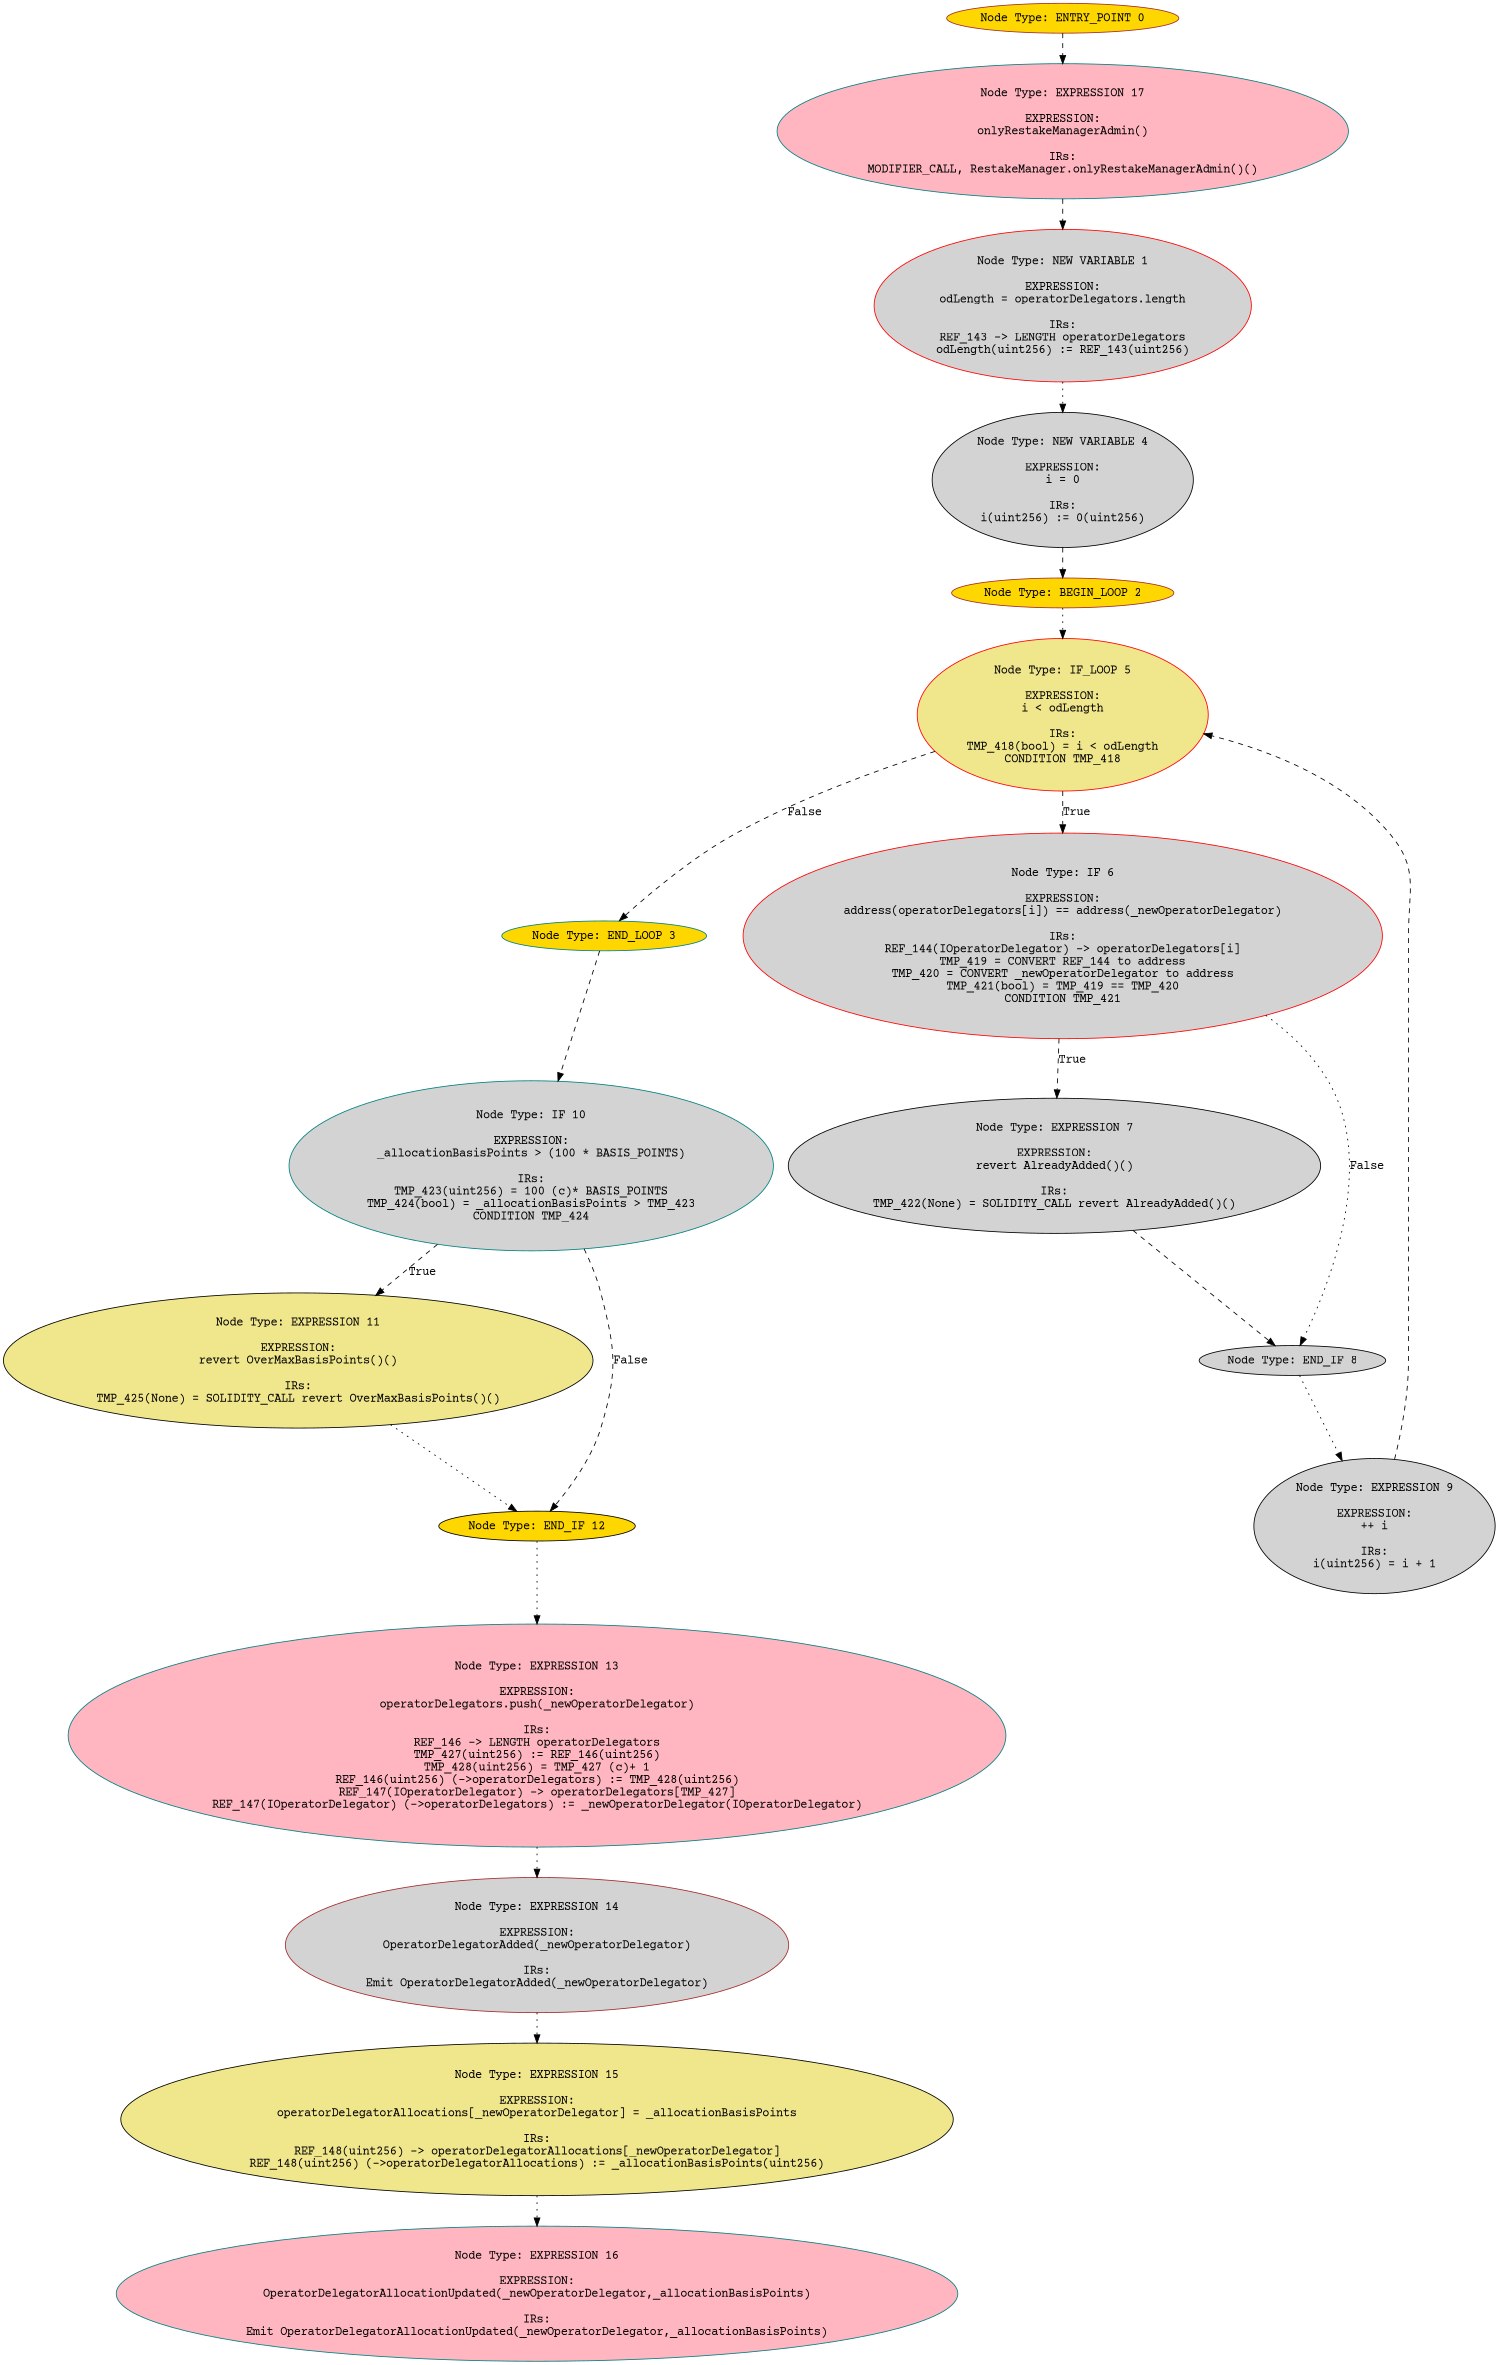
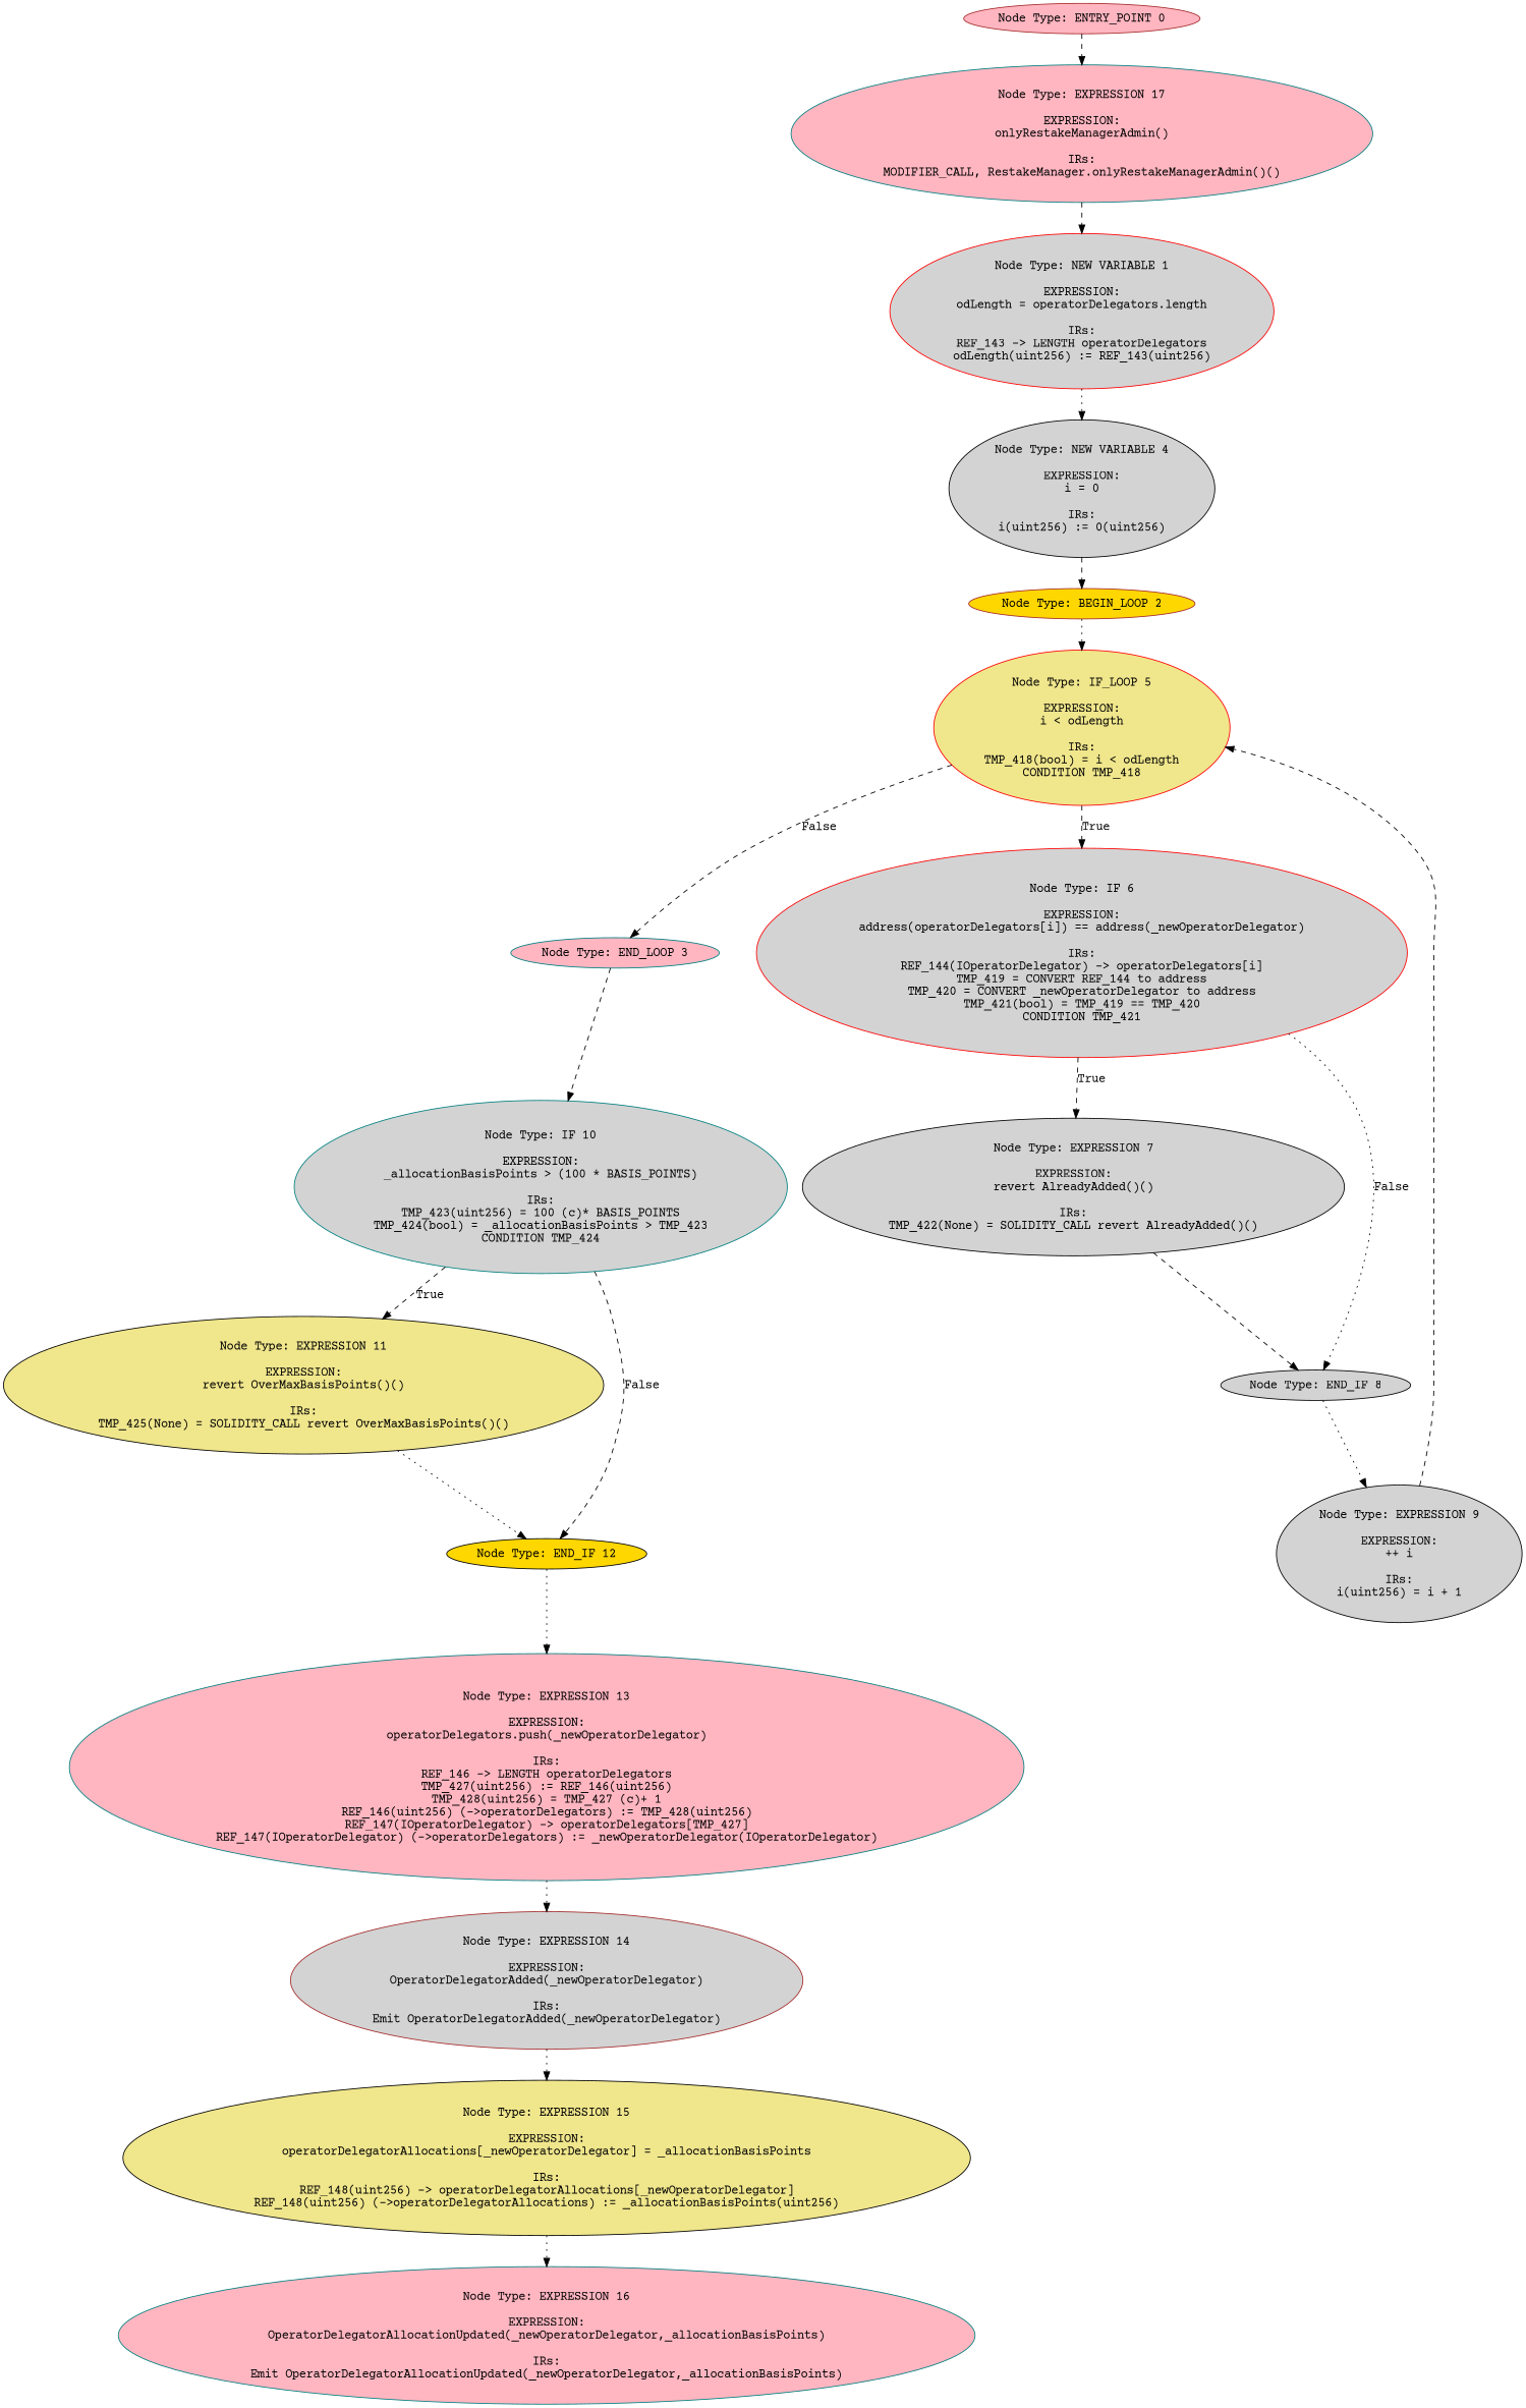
  digraph {
    fontname="Courier Prime"
    node [color=black fillcolor=lightgrey fontname="Courier Prime" style=filled]
    edge [fontname="Courier Prime" style=dashed]
-   n1 [color=brown fillcolor=gold label="Node Type: ENTRY_POINT 0\n"]
+   n1 [color=brown fillcolor=lightpink label="Node Type: ENTRY_POINT 0\n"]
    n2 [color=teal fillcolor=lightpink label="Node Type: EXPRESSION 17\n\nEXPRESSION:\nonlyRestakeManagerAdmin()\n\nIRs:\nMODIFIER_CALL, RestakeManager.onlyRestakeManagerAdmin()()"]
    n3 [color=red label="Node Type: NEW VARIABLE 1\n\nEXPRESSION:\nodLength = operatorDelegators.length\n\nIRs:\nREF_143 -> LENGTH operatorDelegators\nodLength(uint256) := REF_143(uint256)"]
    n4 [label="Node Type: NEW VARIABLE 4\n\nEXPRESSION:\ni = 0\n\nIRs:\ni(uint256) := 0(uint256)"]
    n5 [color=brown fillcolor=gold label="Node Type: BEGIN_LOOP 2\n"]
    n6 [color=red fillcolor=khaki label="Node Type: IF_LOOP 5\n\nEXPRESSION:\ni < odLength\n\nIRs:\nTMP_418(bool) = i < odLength\nCONDITION TMP_418"]
-   n7 [color=teal fillcolor=gold label="Node Type: END_LOOP 3\n"]
+   n7 [color=teal fillcolor=lightpink label="Node Type: END_LOOP 3\n"]
    n8 [color=red label="Node Type: IF 6\n\nEXPRESSION:\naddress(operatorDelegators[i]) == address(_newOperatorDelegator)\n\nIRs:\nREF_144(IOperatorDelegator) -> operatorDelegators[i]\nTMP_419 = CONVERT REF_144 to address\nTMP_420 = CONVERT _newOperatorDelegator to address\nTMP_421(bool) = TMP_419 == TMP_420\nCONDITION TMP_421"]
    n9 [color=teal label="Node Type: IF 10\n\nEXPRESSION:\n_allocationBasisPoints > (100 * BASIS_POINTS)\n\nIRs:\nTMP_423(uint256) = 100 (c)* BASIS_POINTS\nTMP_424(bool) = _allocationBasisPoints > TMP_423\nCONDITION TMP_424"]
    n10 [label="Node Type: EXPRESSION 7\n\nEXPRESSION:\nrevert AlreadyAdded()()\n\nIRs:\nTMP_422(None) = SOLIDITY_CALL revert AlreadyAdded()()"]
    n11 [label="Node Type: END_IF 8\n"]
    n12 [fillcolor=khaki label="Node Type: EXPRESSION 11\n\nEXPRESSION:\nrevert OverMaxBasisPoints()()\n\nIRs:\nTMP_425(None) = SOLIDITY_CALL revert OverMaxBasisPoints()()"]
    n13 [fillcolor=gold label="Node Type: END_IF 12\n"]
    n14 [color=teal fillcolor=lightpink label="Node Type: EXPRESSION 13\n\nEXPRESSION:\noperatorDelegators.push(_newOperatorDelegator)\n\nIRs:\nREF_146 -> LENGTH operatorDelegators\nTMP_427(uint256) := REF_146(uint256)\nTMP_428(uint256) = TMP_427 (c)+ 1\nREF_146(uint256) (->operatorDelegators) := TMP_428(uint256)\nREF_147(IOperatorDelegator) -> operatorDelegators[TMP_427]\nREF_147(IOperatorDelegator) (->operatorDelegators) := _newOperatorDelegator(IOperatorDelegator)"]
    n15 [label="Node Type: EXPRESSION 9\n\nEXPRESSION:\n++ i\n\nIRs:\ni(uint256) = i + 1"]
    n16 [color=brown label="Node Type: EXPRESSION 14\n\nEXPRESSION:\nOperatorDelegatorAdded(_newOperatorDelegator)\n\nIRs:\nEmit OperatorDelegatorAdded(_newOperatorDelegator)"]
    n17 [fillcolor=khaki label="Node Type: EXPRESSION 15\n\nEXPRESSION:\noperatorDelegatorAllocations[_newOperatorDelegator] = _allocationBasisPoints\n\nIRs:\nREF_148(uint256) -> operatorDelegatorAllocations[_newOperatorDelegator]\nREF_148(uint256) (->operatorDelegatorAllocations) := _allocationBasisPoints(uint256)"]
    n18 [color=teal fillcolor=lightpink label="Node Type: EXPRESSION 16\n\nEXPRESSION:\nOperatorDelegatorAllocationUpdated(_newOperatorDelegator,_allocationBasisPoints)\n\nIRs:\nEmit OperatorDelegatorAllocationUpdated(_newOperatorDelegator,_allocationBasisPoints)"]
    n1 -> n2
    n2 -> n3
    n3 -> n4 [style=dotted]
    n4 -> n5
    n5 -> n6 [style=dotted]
    n6 -> n7 [label=False]
    n6 -> n8 [label=True]
    n7 -> n9
    n8 -> n10 [label=True]
    n8 -> n11 [label=False style=dotted]
    n9 -> n12 [label=True]
    n9 -> n13 [label=False]
    n10 -> n11
    n11 -> n15 [style=dotted]
    n12 -> n13 [style=dotted]
    n13 -> n14 [style=dotted]
    n14 -> n16 [style=dotted]
    n15 -> n6
    n16 -> n17 [style=dotted]
    n17 -> n18 [style=dotted]
  }
